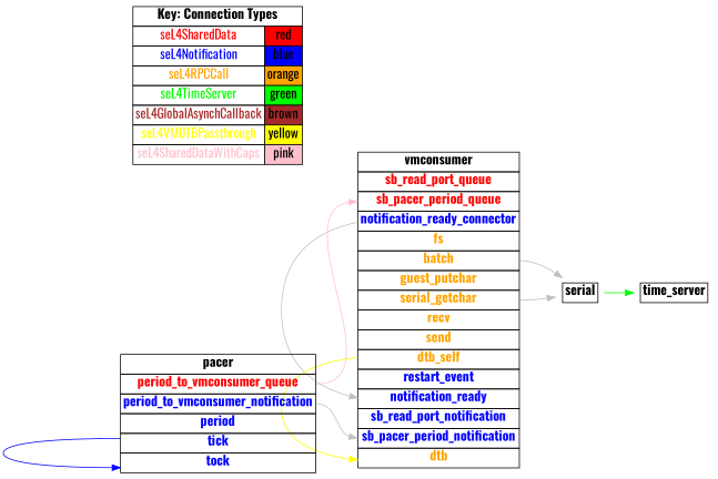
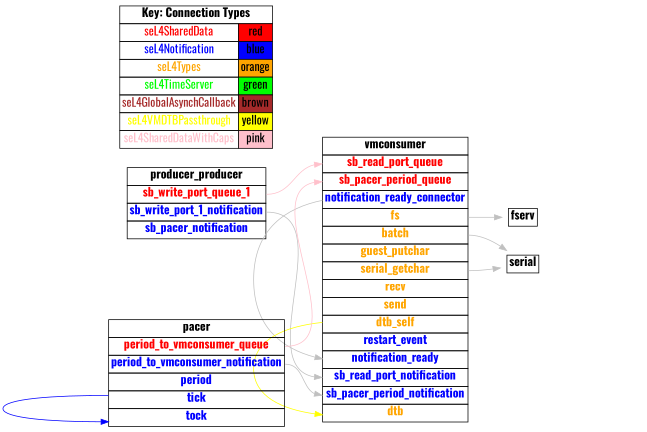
  digraph {
    fontname=Oswald
    rankdir=LR
    node [fontname=Oswald fontsize=16 shape=plaintext]
    edge [color=grey fontname=Oswald]
+   n1 [label=<     <TABLE BORDER="0" CELLBORDER="1" CELLSPACING="0">       <TR><TD><B>producer_producer</B></TD></TR>       <TR><TD PORT="sb_write_port_queue_1"><FONT COLOR="red"><B>sb_write_port_queue_1</B></FONT></TD></TR>       <TR><TD PORT="sb_write_port_1_notification"><FONT COLOR="blue"><B>sb_write_port_1_notification</B></FONT></TD></TR>       <TR><TD PORT="sb_pacer_notification"><FONT COLOR="blue"><B>sb_pacer_notification</B></FONT></TD></TR>"     </TABLE>   >]
    n2 [label=<     <TABLE BORDER="0" CELLBORDER="1" CELLSPACING="0">       <TR><TD><B>vmconsumer</B></TD></TR>       <TR><TD PORT="sb_read_port_queue"><FONT COLOR="red"><B>sb_read_port_queue</B></FONT></TD></TR>       <TR><TD PORT="sb_pacer_period_queue"><FONT COLOR="red"><B>sb_pacer_period_queue</B></FONT></TD></TR>       <TR><TD PORT="notification_ready_connector"><FONT COLOR="blue"><B>notification_ready_connector</B></FONT></TD></TR>       <TR><TD PORT="fs"><FONT COLOR="orange"><B>fs</B></FONT></TD></TR>       <TR><TD PORT="batch"><FONT COLOR="orange"><B>batch</B></FONT></TD></TR>       <TR><TD PORT="guest_putchar"><FONT COLOR="orange"><B>guest_putchar</B></FONT></TD></TR>       <TR><TD PORT="serial_getchar"><FONT COLOR="orange"><B>serial_getchar</B></FONT></TD></TR>       <TR><TD PORT="recv"><FONT COLOR="orange"><B>recv</B></FONT></TD></TR>       <TR><TD PORT="send"><FONT COLOR="orange"><B>send</B></FONT></TD></TR>       <TR><TD PORT="dtb_self"><FONT COLOR="orange"><B>dtb_self</B></FONT></TD></TR>       <TR><TD PORT="restart_event"><FONT COLOR="blue"><B>restart_event</B></FONT></TD></TR>       <TR><TD PORT="notification_ready"><FONT COLOR="blue"><B>notification_ready</B></FONT></TD></TR>       <TR><TD PORT="sb_read_port_notification"><FONT COLOR="blue"><B>sb_read_port_notification</B></FONT></TD></TR>       <TR><TD PORT="sb_pacer_period_notification"><FONT COLOR="blue"><B>sb_pacer_period_notification</B></FONT></TD></TR>       <TR><TD PORT="dtb"><FONT COLOR="orange"><B>dtb</B></FONT></TD></TR>"     </TABLE>   >]
+   n3 [label=<     <TABLE BORDER="0" CELLBORDER="1" CELLSPACING="0">       <TR><TD><B>fserv</B></TD></TR>"     </TABLE>   >]
    n4 [label=<     <TABLE BORDER="0" CELLBORDER="1" CELLSPACING="0">       <TR><TD><B>serial</B></TD></TR>"     </TABLE>   >]
-   n5 [label=<     <TABLE BORDER="0" CELLBORDER="1" CELLSPACING="0">       <TR><TD><B>time_server</B></TD></TR>"     </TABLE>   >]
    n6 [label=<     <TABLE BORDER="0" CELLBORDER="1" CELLSPACING="0">       <TR><TD><B>pacer</B></TD></TR>       <TR><TD PORT="period_to_vmconsumer_queue"><FONT COLOR="red"><B>period_to_vmconsumer_queue</B></FONT></TD></TR>       <TR><TD PORT="period_to_vmconsumer_notification"><FONT COLOR="blue"><B>period_to_vmconsumer_notification</B></FONT></TD></TR>       <TR><TD PORT="period"><FONT COLOR="blue"><B>period</B></FONT></TD></TR>       <TR><TD PORT="tick"><FONT COLOR="blue"><B>tick</B></FONT></TD></TR>       <TR><TD PORT="tock"><FONT COLOR="blue"><B>tock</B></FONT></TD></TR>"     </TABLE>   >]
-   n7 [label=<    <TABLE BORDER="0" CELLBORDER="1" CELLSPACING="0">      <TR><TD COLSPAN="2"><B>Key: Connection Types</B></TD></TR>      <TR><TD><FONT COLOR="red">seL4SharedData</FONT></TD><TD BGCOLOR="red">red</TD></TR>      <TR><TD><FONT COLOR="blue">seL4Notification</FONT></TD><TD BGCOLOR="blue">blue</TD></TR>      <TR><TD><FONT COLOR="orange">seL4RPCCall</FONT></TD><TD BGCOLOR="orange">orange</TD></TR>      <TR><TD><FONT COLOR="green">seL4TimeServer</FONT></TD><TD BGCOLOR="green">green</TD></TR>      <TR><TD><FONT COLOR="brown">seL4GlobalAsynchCallback</FONT></TD><TD BGCOLOR="brown">brown</TD></TR>      <TR><TD><FONT COLOR="yellow">seL4VMDTBPassthrough</FONT></TD><TD BGCOLOR="yellow">yellow</TD></TR>      <TR><TD><FONT COLOR="pink">seL4SharedDataWithCaps</FONT></TD><TD BGCOLOR="pink">pink</TD></TR>    </TABLE>   >]
+   n7 [label=<    <TABLE BORDER="0" CELLBORDER="1" CELLSPACING="0">      <TR><TD COLSPAN="2"><B>Key: Connection Types</B></TD></TR>      <TR><TD><FONT COLOR="red">seL4SharedData</FONT></TD><TD BGCOLOR="red">red</TD></TR>      <TR><TD><FONT COLOR="blue">seL4Notification</FONT></TD><TD BGCOLOR="blue">blue</TD></TR>      <TR><TD><FONT COLOR="orange">seL4Types</FONT></TD><TD BGCOLOR="orange">orange</TD></TR>      <TR><TD><FONT COLOR="green">seL4TimeServer</FONT></TD><TD BGCOLOR="green">green</TD></TR>      <TR><TD><FONT COLOR="brown">seL4GlobalAsynchCallback</FONT></TD><TD BGCOLOR="brown">brown</TD></TR>      <TR><TD><FONT COLOR="yellow">seL4VMDTBPassthrough</FONT></TD><TD BGCOLOR="yellow">yellow</TD></TR>      <TR><TD><FONT COLOR="pink">seL4SharedDataWithCaps</FONT></TD><TD BGCOLOR="pink">pink</TD></TR>    </TABLE>   >]
+   n1 -> n2 [headport=sb_read_port_notification tailport=sb_write_port_1_notification]
+   n1 -> n2 [color=pink headport=sb_read_port_queue tailport=sb_write_port_queue_1]
    n2 -> n2 [headport=notification_ready tailport=notification_ready_connector]
    n2 -> n2 [color=yellow headport=dtb tailport=dtb_self]
+   n2 -> n3 [headport=fs_ctrl tailport=fs]
    n2 -> n4 [headport=processed_batch tailport=batch]
    n2 -> n4 [headport=getchar tailport=serial_getchar]
-   n4 -> n5 [color=green headport=the_timer tailport=timeout]
    n6 -> n2 [headport=sb_pacer_period_notification tailport=period_to_vmconsumer_notification]
    n6 -> n2 [color=pink headport=sb_pacer_period_queue tailport=period_to_vmconsumer_queue]
    n6 -> n6 [color=blue headport=tock tailport=tick]
  }
